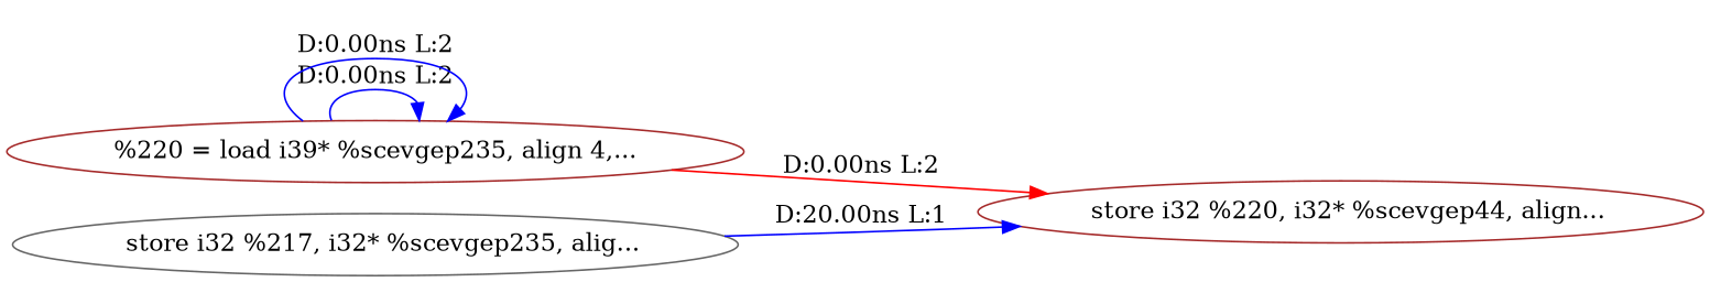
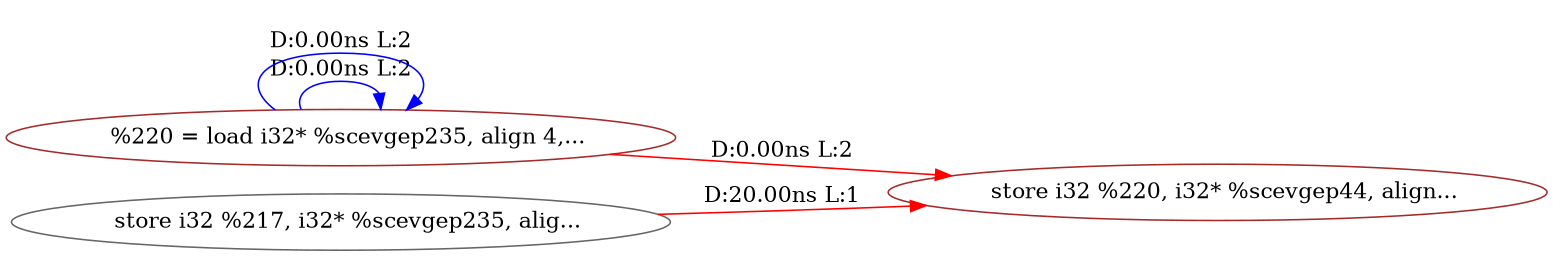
  digraph {
    rankdir=LR
    node [color=brown]
    edge [color=blue]
-   n1 [label="%220 = load i39* %scevgep235, align 4,..."]
+   n1 [label="  %220 = load i32* %scevgep235, align 4,..."]
    n2 [label="  store i32 %220, i32* %scevgep44, align..."]
    n3 [color=gray40 label="  store i32 %217, i32* %scevgep235, alig..."]
    n1 -> n1 [label="D:0.00ns L:2"]
    n1 -> n1 [label="D:0.00ns L:2"]
    n1 -> n2 [color=red label="D:0.00ns L:2"]
-   n3 -> n2 [label="D:20.00ns L:1"]
+   n3 -> n2 [color=red label="D:20.00ns L:1"]
  }
